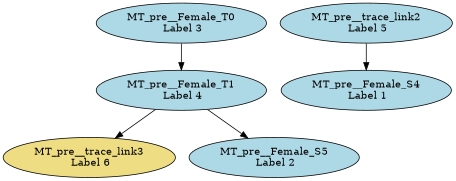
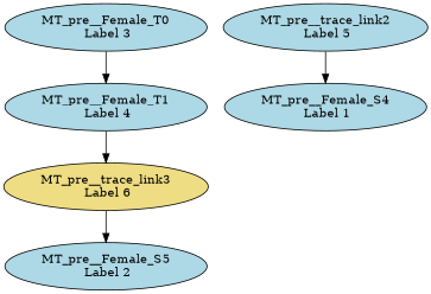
  digraph {
    node [fillcolor=lightblue style=filled]
    "MT_pre__Female_T0\n Label 3"
    "MT_pre__Female_T1\n Label 4"
    "MT_pre__trace_link2\n Label 5"
    "MT_pre__Female_S4\n Label 1"
    "MT_pre__trace_link3\n Label 6" [fillcolor=lightgoldenrod]
    "MT_pre__Female_S5\n Label 2"
    "MT_pre__Female_T0\n Label 3" -> "MT_pre__Female_T1\n Label 4"
    "MT_pre__Female_T1\n Label 4" -> "MT_pre__trace_link3\n Label 6"
    "MT_pre__trace_link2\n Label 5" -> "MT_pre__Female_S4\n Label 1"
-   "MT_pre__Female_T1\n Label 4" -> "MT_pre__Female_S5\n Label 2"
+   "MT_pre__trace_link3\n Label 6" -> "MT_pre__Female_S5\n Label 2"
  }
